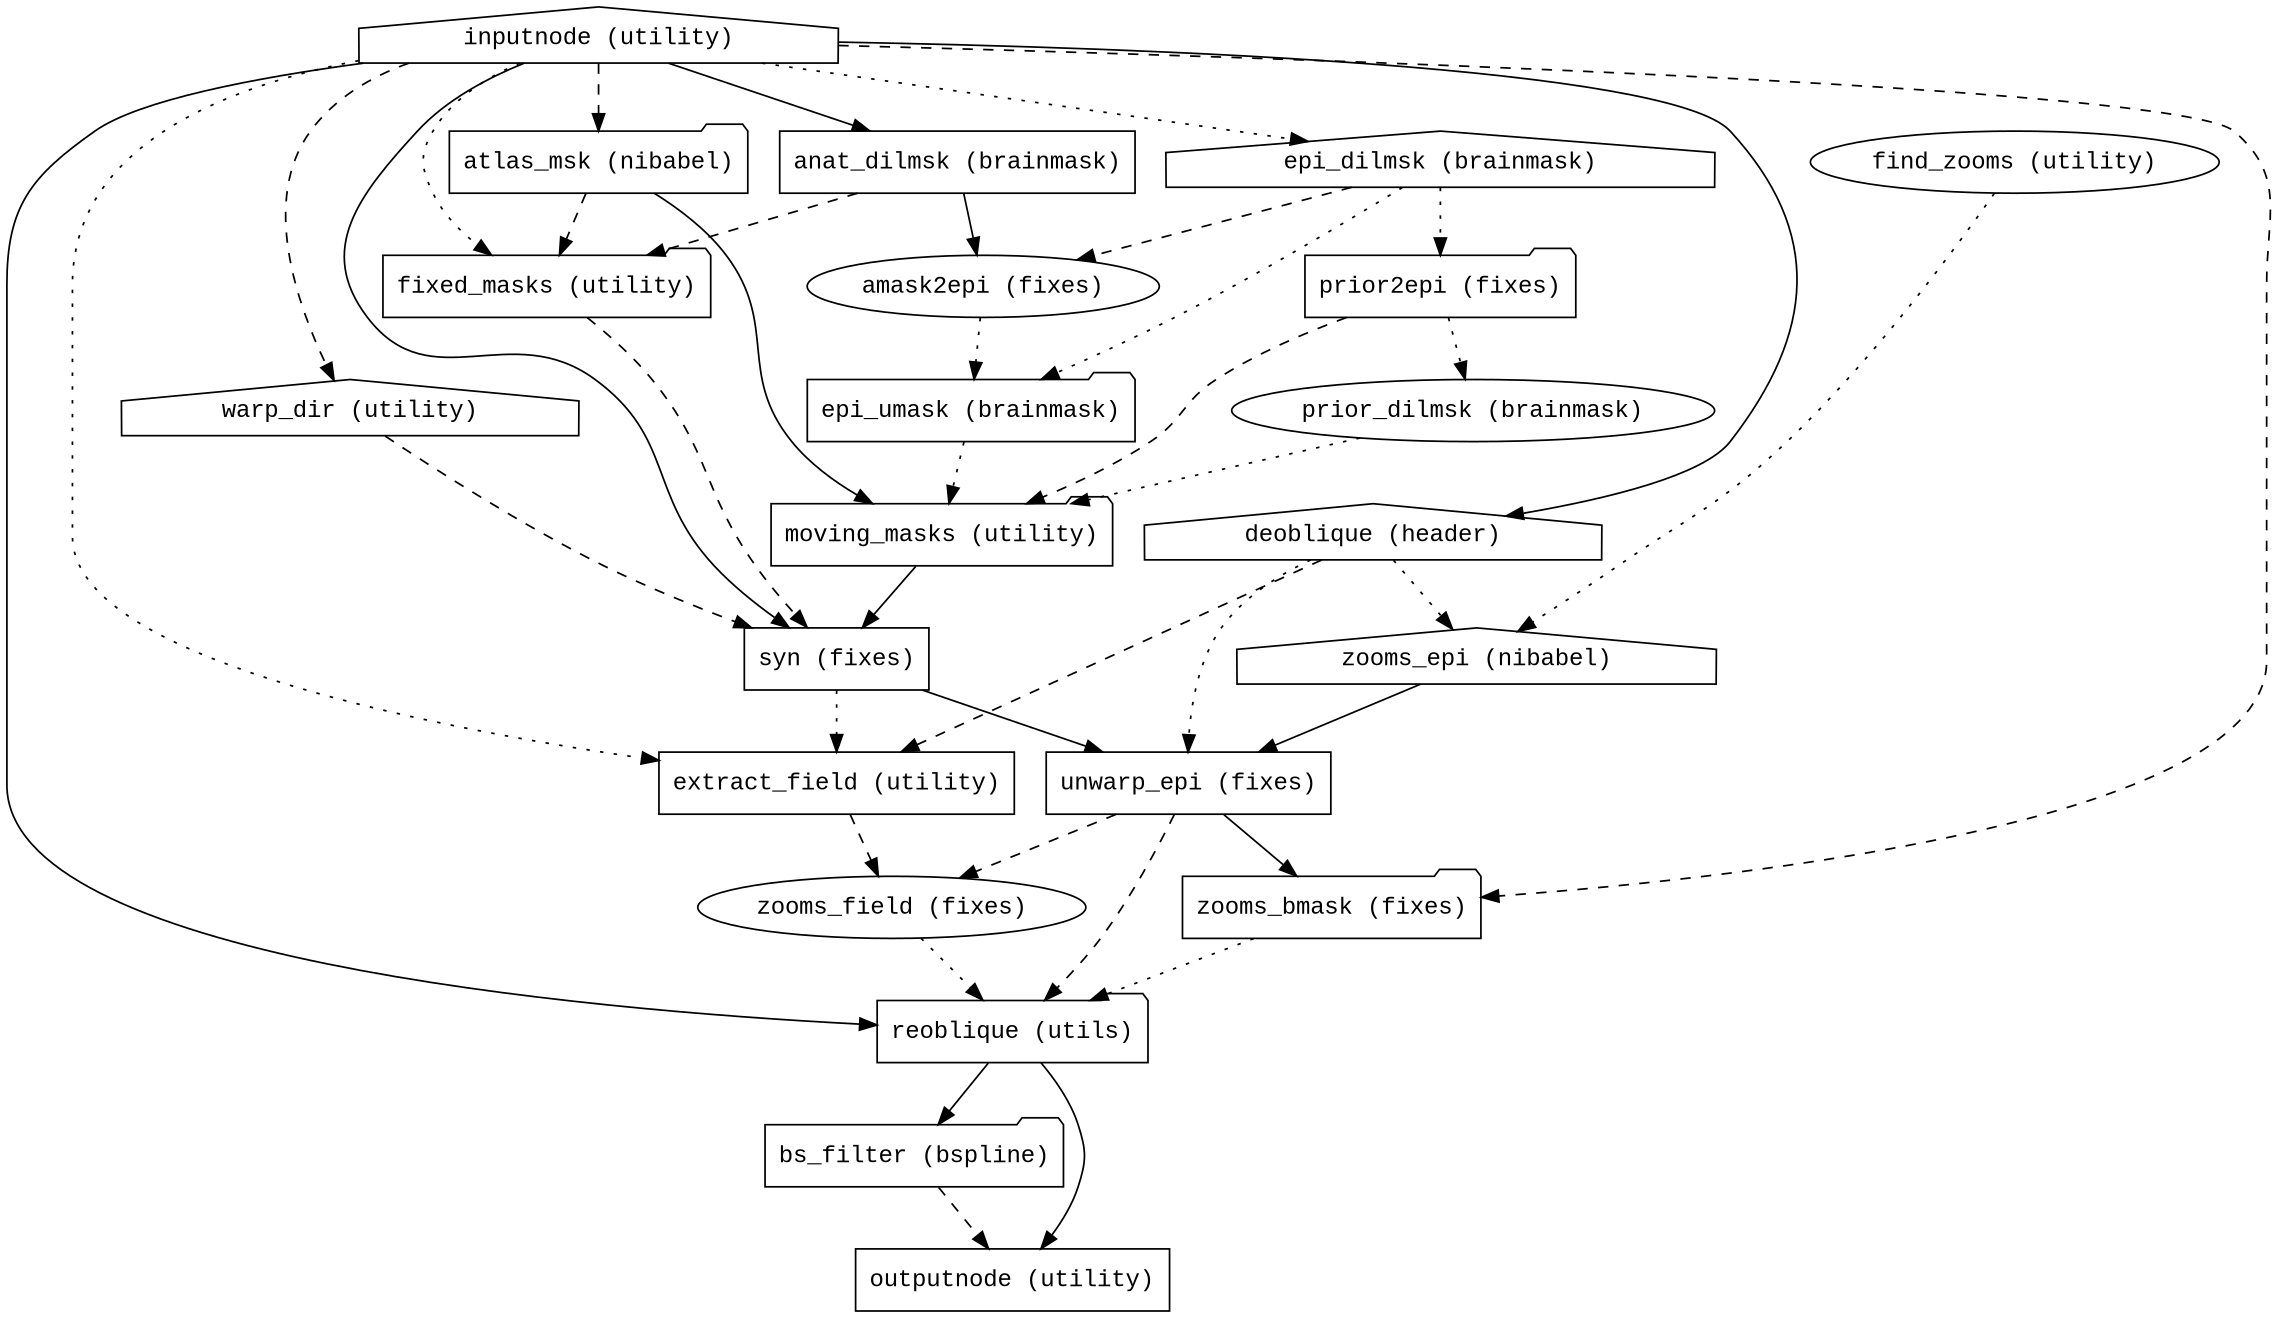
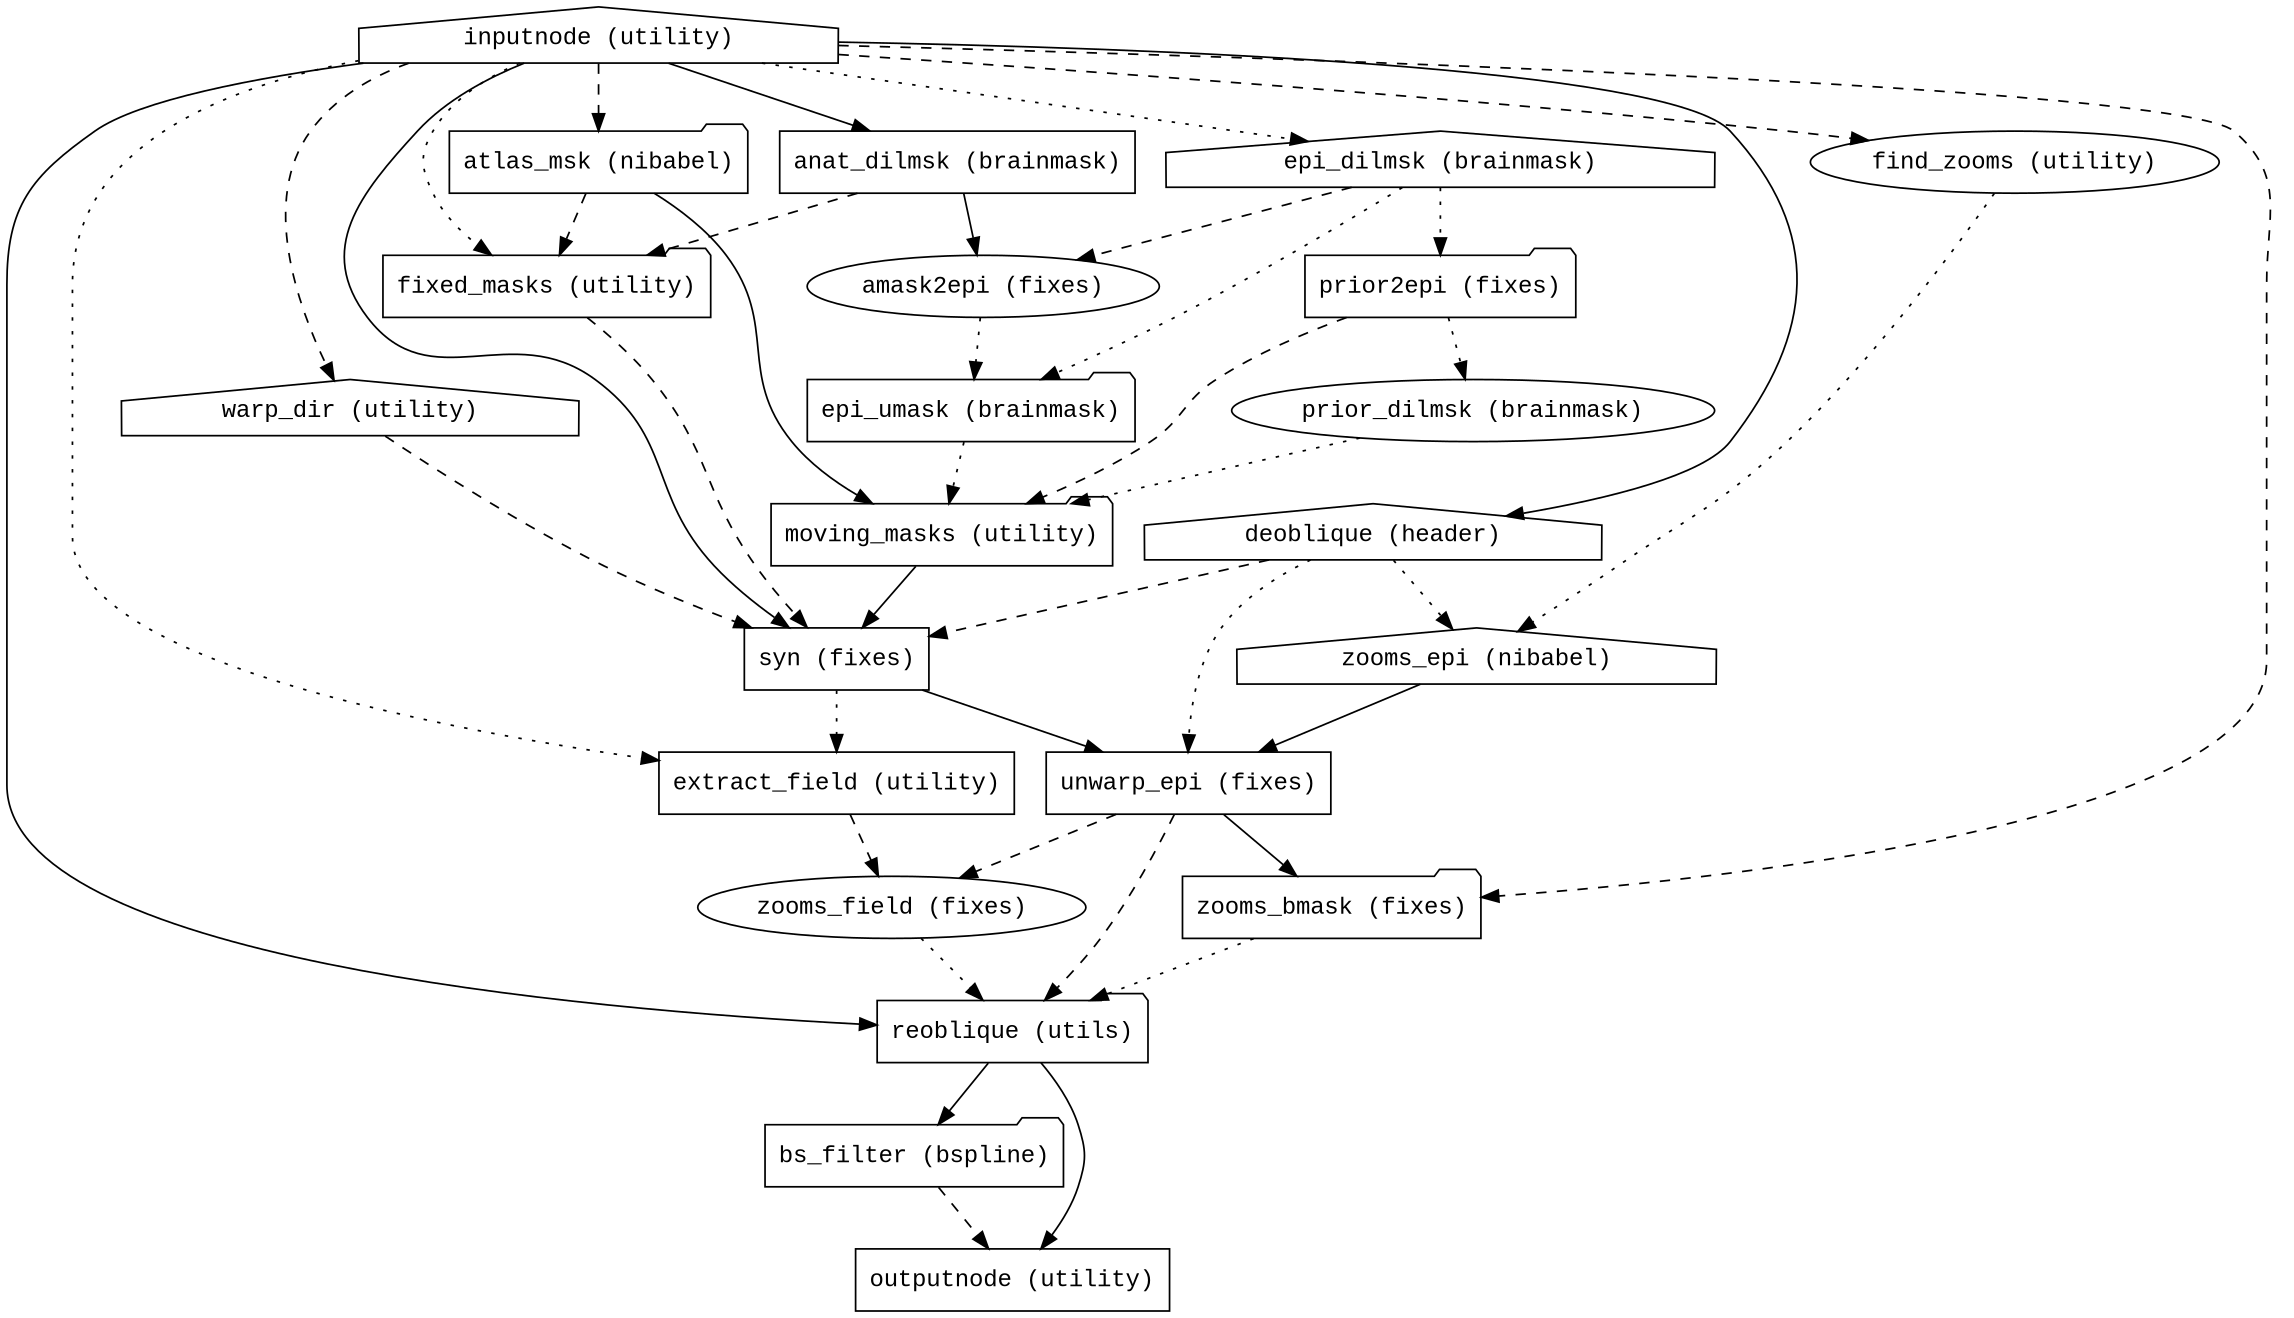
  strict digraph {
    fontname="Liberation Mono"
    node [fontname="Liberation Mono" shape=folder]
    edge [fontname="Liberation Mono" style=dotted]
    "inputnode (utility)" [shape=house]
    "extract_field (utility)" [shape=box]
    "atlas_msk (nibabel)"
    "deoblique (header)" [shape=house]
    "reoblique (utils)"
    "epi_dilmsk (brainmask)" [shape=house]
    "zooms_bmask (fixes)"
    "fixed_masks (utility)"
    "anat_dilmsk (brainmask)" [shape=box]
    "warp_dir (utility)" [shape=house]
    "syn (fixes)" [shape=box]
    "find_zooms (utility)" [shape=ellipse]
    "zooms_field (fixes)" [shape=ellipse]
    "moving_masks (utility)"
    "zooms_epi (nibabel)" [shape=house]
    n16 [label="unwarp_epi (fixes)" shape=box]
    "bs_filter (bspline)"
    "outputnode (utility)" [shape=box]
    "prior2epi (fixes)"
    "epi_umask (brainmask)"
    "amask2epi (fixes)" [shape=ellipse]
    "prior_dilmsk (brainmask)" [shape=ellipse]
    "inputnode (utility)" -> "extract_field (utility)"
    "inputnode (utility)" -> "atlas_msk (nibabel)" [style=dashed]
    "inputnode (utility)" -> "deoblique (header)" [style=solid]
    "inputnode (utility)" -> "reoblique (utils)" [style=solid]
    "inputnode (utility)" -> "epi_dilmsk (brainmask)"
    "inputnode (utility)" -> "zooms_bmask (fixes)" [style=dashed]
    "inputnode (utility)" -> "fixed_masks (utility)"
    "inputnode (utility)" -> "anat_dilmsk (brainmask)" [style=solid]
    "inputnode (utility)" -> "warp_dir (utility)" [style=dashed]
    "inputnode (utility)" -> "syn (fixes)" [style=solid]
+   "inputnode (utility)" -> "find_zooms (utility)" [style=dashed]
    "extract_field (utility)" -> "zooms_field (fixes)" [style=dashed]
    "atlas_msk (nibabel)" -> "fixed_masks (utility)" [style=dashed]
    "atlas_msk (nibabel)" -> "moving_masks (utility)" [style=solid]
-   "deoblique (header)" -> "extract_field (utility)" [style=dashed]
+   "deoblique (header)" -> "syn (fixes)" [style=dashed]
    "deoblique (header)" -> "zooms_epi (nibabel)"
    "deoblique (header)" -> n16
    "reoblique (utils)" -> "bs_filter (bspline)" [style=solid]
    "reoblique (utils)" -> "outputnode (utility)" [style=solid]
    "epi_dilmsk (brainmask)" -> "prior2epi (fixes)"
    "epi_dilmsk (brainmask)" -> "epi_umask (brainmask)"
    "epi_dilmsk (brainmask)" -> "amask2epi (fixes)" [style=dashed]
    "zooms_bmask (fixes)" -> "reoblique (utils)"
    "fixed_masks (utility)" -> "syn (fixes)" [style=dashed]
    "anat_dilmsk (brainmask)" -> "fixed_masks (utility)" [style=dashed]
    "anat_dilmsk (brainmask)" -> "amask2epi (fixes)" [style=solid]
    "warp_dir (utility)" -> "syn (fixes)" [style=dashed]
    "syn (fixes)" -> "extract_field (utility)"
    "syn (fixes)" -> n16 [style=solid]
    "find_zooms (utility)" -> "zooms_epi (nibabel)"
    "zooms_field (fixes)" -> "reoblique (utils)"
    "moving_masks (utility)" -> "syn (fixes)" [style=solid]
    "zooms_epi (nibabel)" -> n16 [style=solid]
    n16 -> "reoblique (utils)" [style=dashed]
    n16 -> "zooms_bmask (fixes)" [style=solid]
    n16 -> "zooms_field (fixes)" [style=dashed]
    "bs_filter (bspline)" -> "outputnode (utility)" [style=dashed]
    "prior2epi (fixes)" -> "moving_masks (utility)" [style=dashed]
    "prior2epi (fixes)" -> "prior_dilmsk (brainmask)"
    "epi_umask (brainmask)" -> "moving_masks (utility)"
    "amask2epi (fixes)" -> "epi_umask (brainmask)"
    "prior_dilmsk (brainmask)" -> "moving_masks (utility)"
  }
